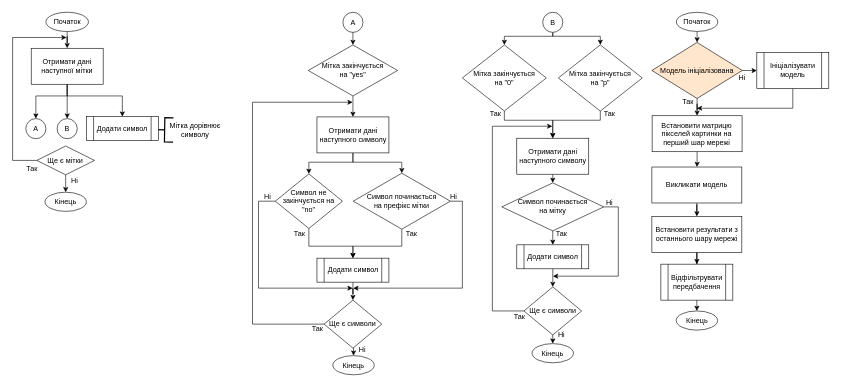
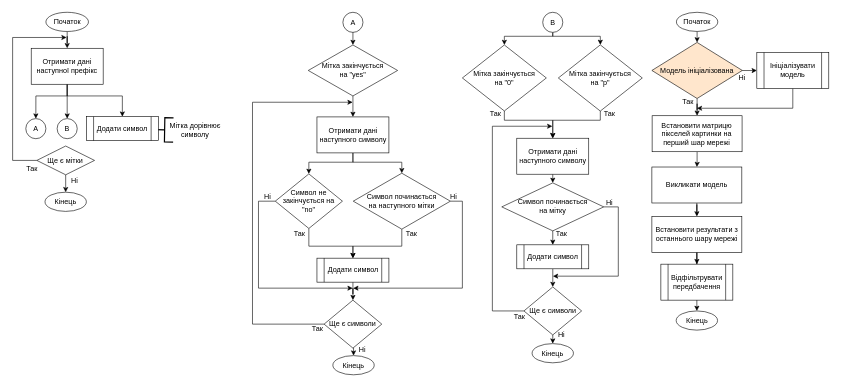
  <mxCell id="0" />
  <mxCell id="1" parent="0" />
  <mxCell id="2" style="edgeStyle=orthogonalEdgeStyle;rounded=0;orthogonalLoop=1;jettySize=auto;html=1;exitX=0.5;exitY=1;exitDx=0;exitDy=0;entryX=0.5;entryY=0;entryDx=0;entryDy=0;" parent="1" source="3" target="73" edge="1"><mxGeometry relative="1" as="geometry"><mxPoint x="587.495" y="200" as="targetPoint" /></mxGeometry></mxCell>
  <mxCell id="3" value="&lt;div&gt;Мітка закінчується&lt;/div&gt;&lt;div&gt;на &quot;yes&quot;&lt;/div&gt;" style="rhombus;whiteSpace=wrap;html=1;" parent="1" vertex="1"><mxGeometry x="513" y="74.5" width="149" height="85" as="geometry" /></mxCell>
  <mxCell id="4" style="edgeStyle=orthogonalEdgeStyle;rounded=0;orthogonalLoop=1;jettySize=auto;html=1;exitX=0;exitY=0.5;exitDx=0;exitDy=0;" edge="1" parent="1" source="6"><mxGeometry relative="1" as="geometry"><mxPoint x="587" y="480" as="targetPoint" /><Array as="points"><mxPoint x="430" y="335" /><mxPoint x="430" y="480" /></Array></mxGeometry></mxCell>
  <mxCell id="5" style="edgeStyle=orthogonalEdgeStyle;rounded=0;orthogonalLoop=1;jettySize=auto;html=1;entryX=0.5;entryY=0;entryDx=0;entryDy=0;" edge="1" parent="1" source="6" target="79"><mxGeometry relative="1" as="geometry"><Array as="points"><mxPoint x="514" y="410" /><mxPoint x="587" y="410" /></Array></mxGeometry></mxCell>
  <mxCell id="6" value="Символ не закінчується на &quot;no&quot;" style="rhombus;whiteSpace=wrap;html=1;" parent="1" vertex="1"><mxGeometry x="458" y="289.47" width="112" height="91" as="geometry" /></mxCell>
  <mxCell id="7" style="edgeStyle=orthogonalEdgeStyle;rounded=0;orthogonalLoop=1;jettySize=auto;html=1;exitX=1;exitY=0.5;exitDx=0;exitDy=0;" edge="1" parent="1" source="9"><mxGeometry relative="1" as="geometry"><mxPoint x="588" y="480" as="targetPoint" /><Array as="points"><mxPoint x="770" y="335" /><mxPoint x="770" y="480" /></Array></mxGeometry></mxCell>
  <mxCell id="8" style="edgeStyle=orthogonalEdgeStyle;rounded=0;orthogonalLoop=1;jettySize=auto;html=1;entryX=0.5;entryY=0;entryDx=0;entryDy=0;" edge="1" parent="1" source="9" target="79"><mxGeometry relative="1" as="geometry"><Array as="points"><mxPoint x="669" y="410" /><mxPoint x="587" y="410" /></Array></mxGeometry></mxCell>
- <mxCell id="9" value="&lt;div&gt;Символ починається&lt;/div&gt;&lt;div&gt;на префікс мітки&lt;/div&gt;" style="rhombus;whiteSpace=wrap;html=1;" parent="1" vertex="1"><mxGeometry x="588" y="288.34" width="162" height="93.26" as="geometry" /></mxCell>
+ <mxCell id="9" value="&lt;div&gt;Символ починається&lt;/div&gt;&lt;div&gt;на наступного мітки&lt;/div&gt;" style="rhombus;whiteSpace=wrap;html=1;" parent="1" vertex="1"><mxGeometry x="588" y="288.34" width="162" height="93.26" as="geometry" /></mxCell>
  <mxCell id="10" style="edgeStyle=orthogonalEdgeStyle;rounded=0;orthogonalLoop=1;jettySize=auto;html=1;entryX=0.5;entryY=0;entryDx=0;entryDy=0;exitX=0.5;exitY=1;exitDx=0;exitDy=0;" parent="1" source="84" target="3" edge="1"><mxGeometry relative="1" as="geometry"><mxPoint x="610" y="52" as="sourcePoint" /><Array as="points"><mxPoint x="588" y="52" /><mxPoint x="588" y="52" /></Array></mxGeometry></mxCell>
  <mxCell id="11" value="" style="edgeStyle=orthogonalEdgeStyle;rounded=0;orthogonalLoop=1;jettySize=auto;html=1;exitX=0.5;exitY=1;exitDx=0;exitDy=0;" parent="1" source="79" target="34" edge="1"><mxGeometry relative="1" as="geometry"><mxPoint x="585.5" y="482" as="sourcePoint" /></mxGeometry></mxCell>
  <mxCell id="12" value="Так" style="text;html=1;align=center;verticalAlign=middle;resizable=0;points=[];autosize=1;" parent="1" vertex="1"><mxGeometry x="483" y="380.47" width="30" height="20" as="geometry" /></mxCell>
  <mxCell id="13" value="Так" style="text;html=1;align=center;verticalAlign=middle;resizable=0;points=[];autosize=1;" parent="1" vertex="1"><mxGeometry x="670" y="380.47" width="30" height="20" as="geometry" /></mxCell>
  <mxCell id="14" value="Ні" style="text;html=1;align=center;verticalAlign=middle;resizable=0;points=[];autosize=1;" parent="1" vertex="1"><mxGeometry x="740" y="318" width="30" height="20" as="geometry" /></mxCell>
  <mxCell id="15" style="edgeStyle=orthogonalEdgeStyle;rounded=0;orthogonalLoop=1;jettySize=auto;html=1;entryX=0.5;entryY=0;entryDx=0;entryDy=0;exitX=0.5;exitY=1;exitDx=0;exitDy=0;" edge="1" parent="1" source="73" target="9"><mxGeometry relative="1" as="geometry"><mxPoint x="587" y="270" as="sourcePoint" /><Array as="points"><mxPoint x="587" y="270" /><mxPoint x="669" y="270" /></Array></mxGeometry></mxCell>
  <mxCell id="16" value="Ні" style="text;html=1;align=center;verticalAlign=middle;resizable=0;points=[];autosize=1;" parent="1" vertex="1"><mxGeometry x="588" y="572.5" width="30" height="20" as="geometry" /></mxCell>
  <mxCell id="17" value="Так" style="text;html=1;align=center;verticalAlign=middle;resizable=0;points=[];autosize=1;" parent="1" vertex="1"><mxGeometry x="513" y="538" width="30" height="20" as="geometry" /></mxCell>
  <mxCell id="18" style="edgeStyle=orthogonalEdgeStyle;rounded=0;orthogonalLoop=1;jettySize=auto;html=1;exitX=0.5;exitY=1;exitDx=0;exitDy=0;entryX=0.5;entryY=0;entryDx=0;entryDy=0;" edge="1" parent="1" source="19" target="77"><mxGeometry relative="1" as="geometry"><mxPoint x="920.72" y="232" as="targetPoint" /><Array as="points"><mxPoint x="1000" y="200" /><mxPoint x="921" y="200" /></Array></mxGeometry></mxCell>
  <mxCell id="19" value="&lt;div&gt;Мітка закінчується&lt;/div&gt;&lt;div&gt;на &quot;p&quot;&lt;/div&gt;" style="rhombus;whiteSpace=wrap;html=1;" parent="1" vertex="1"><mxGeometry x="930" y="74.34" width="140" height="110.36" as="geometry" /></mxCell>
  <mxCell id="20" style="edgeStyle=orthogonalEdgeStyle;rounded=0;orthogonalLoop=1;jettySize=auto;html=1;exitX=1;exitY=0.5;exitDx=0;exitDy=0;" parent="1" source="21" edge="1"><mxGeometry relative="1" as="geometry"><mxPoint x="921" y="460" as="targetPoint" /><Array as="points"><mxPoint x="1030" y="344" /><mxPoint x="1030" y="460" /></Array></mxGeometry></mxCell>
  <mxCell id="21" value="&lt;div&gt;Символ починається&lt;/div&gt;&lt;div&gt;на мітку&lt;/div&gt;" style="rhombus;whiteSpace=wrap;html=1;" parent="1" vertex="1"><mxGeometry x="835.69" y="304.47" width="170.06" height="80" as="geometry" /></mxCell>
  <mxCell id="22" style="edgeStyle=orthogonalEdgeStyle;rounded=0;orthogonalLoop=1;jettySize=auto;html=1;entryX=0.5;entryY=0;entryDx=0;entryDy=0;" edge="1" parent="1" target="75"><mxGeometry relative="1" as="geometry"><mxPoint x="920.72" y="50" as="sourcePoint" /><Array as="points"><mxPoint x="921" y="60" /><mxPoint x="840" y="60" /></Array></mxGeometry></mxCell>
  <mxCell id="23" style="edgeStyle=orthogonalEdgeStyle;rounded=0;orthogonalLoop=1;jettySize=auto;html=1;entryX=0.5;entryY=0;entryDx=0;entryDy=0;exitX=0.5;exitY=1;exitDx=0;exitDy=0;" edge="1" parent="1" source="85" target="19"><mxGeometry relative="1" as="geometry"><mxPoint x="920.72" y="50" as="sourcePoint" /><Array as="points"><mxPoint x="921" y="60" /><mxPoint x="1000" y="60" /></Array></mxGeometry></mxCell>
  <mxCell id="24" value="" style="endArrow=classic;html=1;exitX=0.5;exitY=1;exitDx=0;exitDy=0;entryX=0.5;entryY=0;entryDx=0;entryDy=0;" parent="1" source="21" target="81" edge="1"><mxGeometry width="50" height="50" relative="1" as="geometry"><mxPoint x="949.94" y="596.47" as="sourcePoint" /><mxPoint x="920.72" y="407.74" as="targetPoint" /></mxGeometry></mxCell>
  <mxCell id="25" value="Так" style="text;html=1;align=center;verticalAlign=middle;resizable=0;points=[];autosize=1;" parent="1" vertex="1"><mxGeometry x="850" y="518" width="30" height="20" as="geometry" /></mxCell>
  <mxCell id="26" value="" style="endArrow=classic;html=1;exitX=0.5;exitY=1;exitDx=0;exitDy=0;entryX=0.5;entryY=0;entryDx=0;entryDy=0;" parent="1" source="77" target="21" edge="1"><mxGeometry width="50" height="50" relative="1" as="geometry"><mxPoint x="920.72" y="302" as="sourcePoint" /><mxPoint x="915.095" y="350.07" as="targetPoint" /></mxGeometry></mxCell>
  <mxCell id="27" value="Ні" style="text;html=1;align=center;verticalAlign=middle;resizable=0;points=[];autosize=1;" parent="1" vertex="1"><mxGeometry x="1000" y="328.47" width="30" height="20" as="geometry" /></mxCell>
  <mxCell id="28" value="Так" style="text;html=1;align=center;verticalAlign=middle;resizable=0;points=[];autosize=1;" parent="1" vertex="1"><mxGeometry x="810" y="179.5" width="30" height="20" as="geometry" /></mxCell>
  <mxCell id="29" style="edgeStyle=orthogonalEdgeStyle;rounded=0;orthogonalLoop=1;jettySize=auto;html=1;exitX=0.5;exitY=1;exitDx=0;exitDy=0;entryX=0.5;entryY=0;entryDx=0;entryDy=0;" parent="1" source="30" target="63" edge="1"><mxGeometry relative="1" as="geometry"><mxPoint x="921" y="640" as="targetPoint" /><Array as="points" /></mxGeometry></mxCell>
  <mxCell id="30" value="Ще є символи" style="rhombus;whiteSpace=wrap;html=1;" parent="1" vertex="1"><mxGeometry x="872.64" y="478" width="96.22" height="80" as="geometry" /></mxCell>
  <mxCell id="31" style="edgeStyle=orthogonalEdgeStyle;rounded=0;orthogonalLoop=1;jettySize=auto;html=1;exitX=0;exitY=0.5;exitDx=0;exitDy=0;" parent="1" source="30" edge="1"><mxGeometry relative="1" as="geometry"><mxPoint x="570" y="710" as="sourcePoint" /><mxPoint x="920" y="210" as="targetPoint" /><Array as="points"><mxPoint x="820" y="518" /><mxPoint x="820" y="210" /></Array></mxGeometry></mxCell>
  <mxCell id="32" value="" style="edgeStyle=orthogonalEdgeStyle;rounded=0;orthogonalLoop=1;jettySize=auto;html=1;exitX=0.5;exitY=1;exitDx=0;exitDy=0;entryX=0.5;entryY=0;entryDx=0;entryDy=0;" parent="1" source="34" target="61" edge="1"><mxGeometry relative="1" as="geometry"><mxPoint x="583" y="670" as="targetPoint" /></mxGeometry></mxCell>
  <mxCell id="33" style="edgeStyle=orthogonalEdgeStyle;rounded=0;orthogonalLoop=1;jettySize=auto;html=1;exitX=0;exitY=0.5;exitDx=0;exitDy=0;" edge="1" parent="1" source="34"><mxGeometry relative="1" as="geometry"><mxPoint x="587" y="170" as="targetPoint" /><Array as="points"><mxPoint x="420" y="540" /><mxPoint x="420" y="170" /></Array></mxGeometry></mxCell>
  <mxCell id="34" value="Ще є символи" style="rhombus;whiteSpace=wrap;html=1;" parent="1" vertex="1"><mxGeometry x="539.39" y="500" width="96.22" height="80" as="geometry" /></mxCell>
  <mxCell id="35" style="edgeStyle=orthogonalEdgeStyle;rounded=0;orthogonalLoop=1;jettySize=auto;html=1;exitX=0;exitY=0.5;exitDx=0;exitDy=0;" parent="1" source="37" edge="1"><mxGeometry relative="1" as="geometry"><mxPoint x="110" y="62" as="targetPoint" /><Array as="points"><mxPoint x="20" y="267" /><mxPoint x="20" y="62" /></Array></mxGeometry></mxCell>
  <mxCell id="36" style="edgeStyle=orthogonalEdgeStyle;rounded=0;orthogonalLoop=1;jettySize=auto;html=1;exitX=0.5;exitY=1;exitDx=0;exitDy=0;entryX=0.5;entryY=0;entryDx=0;entryDy=0;" edge="1" parent="1" source="37" target="42"><mxGeometry relative="1" as="geometry" /></mxCell>
  <mxCell id="37" value="Ще є мітки" style="rhombus;whiteSpace=wrap;html=1;" parent="1" vertex="1"><mxGeometry x="60.39" y="243" width="96.22" height="48" as="geometry" /></mxCell>
  <mxCell id="38" style="edgeStyle=orthogonalEdgeStyle;rounded=0;orthogonalLoop=1;jettySize=auto;html=1;entryX=0.5;entryY=0;entryDx=0;entryDy=0;" parent="1" source="39" target="69" edge="1"><mxGeometry relative="1" as="geometry"><mxPoint x="140" y="62" as="targetPoint" /></mxGeometry></mxCell>
  <mxCell id="39" value="Початок" style="ellipse;whiteSpace=wrap;html=1;" parent="1" vertex="1"><mxGeometry x="75.5" width="71" height="32" as="geometry" y="20" /></mxCell>
  <mxCell id="40" value="Так" style="text;html=1;align=center;verticalAlign=middle;resizable=0;points=[];autosize=1;" parent="1" vertex="1"><mxGeometry x="36.5" y="271" width="30" height="20" as="geometry" /></mxCell>
  <mxCell id="41" value="Ні" style="text;html=1;align=center;verticalAlign=middle;resizable=0;points=[];autosize=1;" parent="1" vertex="1"><mxGeometry x="107.5" y="291" width="30" height="20" as="geometry" /></mxCell>
  <mxCell id="42" value="&lt;div&gt;Кінець&lt;/div&gt;" style="ellipse;whiteSpace=wrap;html=1;" parent="1" vertex="1"><mxGeometry x="74" y="320" width="69" height="32" as="geometry" /></mxCell>
  <mxCell id="43" style="edgeStyle=orthogonalEdgeStyle;rounded=0;orthogonalLoop=1;jettySize=auto;html=1;entryX=0.5;entryY=0;entryDx=0;entryDy=0;exitX=0.5;exitY=1;exitDx=0;exitDy=0;" parent="1" source="64" target="46" edge="1"><mxGeometry relative="1" as="geometry"><Array as="points"><mxPoint x="1161" y="60" /><mxPoint x="1161" y="60" /></Array><mxPoint x="1101" y="61" as="sourcePoint" /></mxGeometry></mxCell>
  <mxCell id="44" style="edgeStyle=orthogonalEdgeStyle;rounded=0;orthogonalLoop=1;jettySize=auto;html=1;entryX=0.5;entryY=0;entryDx=0;entryDy=0;" parent="1" source="46" target="48" edge="1"><mxGeometry relative="1" as="geometry"><mxPoint x="1161" y="284" as="targetPoint" /></mxGeometry></mxCell>
  <mxCell id="45" style="edgeStyle=orthogonalEdgeStyle;rounded=0;orthogonalLoop=1;jettySize=auto;html=1;entryX=0;entryY=0.5;entryDx=0;entryDy=0;" parent="1" source="46" target="50" edge="1"><mxGeometry relative="1" as="geometry" /></mxCell>
  <mxCell id="46" value="Модель ініціалізована" style="rhombus;whiteSpace=wrap;html=1;fillColor=#ffe6cc;" parent="1" vertex="1"><mxGeometry x="1086.01" y="70.25" width="150.77" height="93.5" as="geometry" /></mxCell>
  <mxCell id="47" style="edgeStyle=orthogonalEdgeStyle;rounded=0;orthogonalLoop=1;jettySize=auto;html=1;entryX=0.5;entryY=0;entryDx=0;entryDy=0;" parent="1" source="48" target="52" edge="1"><mxGeometry relative="1" as="geometry" /></mxCell>
  <mxCell id="48" value="Встановити матрицю пікселей картинки на перший шар мережі" style="rounded=0;whiteSpace=wrap;html=1;" parent="1" vertex="1"><mxGeometry x="1086.39" y="192.5" width="150" height="60" as="geometry" /></mxCell>
  <mxCell id="49" style="edgeStyle=orthogonalEdgeStyle;rounded=0;orthogonalLoop=1;jettySize=auto;html=1;exitX=0.5;exitY=1;exitDx=0;exitDy=0;" parent="1" source="50" edge="1"><mxGeometry relative="1" as="geometry"><mxPoint x="1161" y="180" as="targetPoint" /><Array as="points"><mxPoint x="1321" y="180" /><mxPoint x="1161" y="180" /></Array></mxGeometry></mxCell>
  <mxCell id="50" value="&lt;div&gt;Ініціалізувати модель&lt;/div&gt;" style="shape=process;whiteSpace=wrap;html=1;backgroundOutline=1;" parent="1" vertex="1"><mxGeometry x="1261" y="87" width="120" height="60" as="geometry" /></mxCell>
  <mxCell id="51" style="edgeStyle=orthogonalEdgeStyle;rounded=0;orthogonalLoop=1;jettySize=auto;html=1;entryX=0.5;entryY=0;entryDx=0;entryDy=0;" parent="1" source="52" target="54" edge="1"><mxGeometry relative="1" as="geometry" /></mxCell>
  <mxCell id="52" value="Викликати модель" style="rounded=0;whiteSpace=wrap;html=1;" parent="1" vertex="1"><mxGeometry x="1086" y="278" width="150" height="60" as="geometry" /></mxCell>
  <mxCell id="53" style="edgeStyle=orthogonalEdgeStyle;rounded=0;orthogonalLoop=1;jettySize=auto;html=1;entryX=0.5;entryY=0;entryDx=0;entryDy=0;" parent="1" source="54" target="55" edge="1"><mxGeometry relative="1" as="geometry" /></mxCell>
  <mxCell id="54" value="Встановити результати з останнього шару мережі" style="rounded=0;whiteSpace=wrap;html=1;" parent="1" vertex="1"><mxGeometry x="1086.01" y="360.47" width="150" height="60" as="geometry" /></mxCell>
  <mxCell id="55" value="&lt;div&gt;Відфільтрувати&lt;/div&gt;&lt;div&gt;передбачення&lt;br&gt;&lt;/div&gt;" style="shape=process;whiteSpace=wrap;html=1;backgroundOutline=1;" parent="1" vertex="1"><mxGeometry x="1101" y="440" width="120" height="60" as="geometry" /></mxCell>
  <mxCell id="56" value="" style="endArrow=classic;html=1;exitX=0.5;exitY=1;exitDx=0;exitDy=0;entryX=0.5;entryY=0;entryDx=0;entryDy=0;" parent="1" source="55" target="65" edge="1"><mxGeometry width="50" height="50" relative="1" as="geometry"><mxPoint x="1131" y="379" as="sourcePoint" /><mxPoint x="1161" y="520" as="targetPoint" /></mxGeometry></mxCell>
  <mxCell id="57" value="Ні" style="text;html=1;align=center;verticalAlign=middle;resizable=0;points=[];autosize=1;" parent="1" vertex="1"><mxGeometry x="1221" y="120" width="30" height="20" as="geometry" /></mxCell>
  <mxCell id="58" value="Так" style="text;html=1;align=center;verticalAlign=middle;resizable=0;points=[];autosize=1;" parent="1" vertex="1"><mxGeometry x="919.94" y="380.47" width="30" height="20" as="geometry" /></mxCell>
  <mxCell id="59" value="Так" style="text;html=1;align=center;verticalAlign=middle;resizable=0;points=[];autosize=1;" parent="1" vertex="1"><mxGeometry x="1131" y="159.5" width="30" height="20" as="geometry" /></mxCell>
  <mxCell id="60" value="Ні" style="text;html=1;align=center;verticalAlign=middle;resizable=0;points=[];autosize=1;" parent="1" vertex="1"><mxGeometry x="919.94" y="548" width="30" height="20" as="geometry" /></mxCell>
  <mxCell id="61" value="&lt;div&gt;Кінець&lt;/div&gt;" style="ellipse;whiteSpace=wrap;html=1;" vertex="1" parent="1"><mxGeometry x="554" y="592.5" width="69" height="32" as="geometry" /></mxCell>
  <mxCell id="62" value="Ні" style="text;html=1;align=center;verticalAlign=middle;resizable=0;points=[];autosize=1;" vertex="1" parent="1"><mxGeometry x="430" y="318" width="30" height="20" as="geometry" /></mxCell>
  <mxCell id="63" value="&lt;div&gt;Кінець&lt;/div&gt;" style="ellipse;whiteSpace=wrap;html=1;" vertex="1" parent="1"><mxGeometry x="886.22" y="572.5" width="69" height="32" as="geometry" /></mxCell>
  <mxCell id="64" value="Початок" style="ellipse;whiteSpace=wrap;html=1;" vertex="1" parent="1"><mxGeometry x="1126.9" width="69" height="32" as="geometry" y="20" /></mxCell>
  <mxCell id="65" value="&lt;div&gt;Кінець&lt;/div&gt;" style="ellipse;whiteSpace=wrap;html=1;" vertex="1" parent="1"><mxGeometry x="1126.51" y="518" width="69" height="32" as="geometry" /></mxCell>
  <mxCell id="66" style="edgeStyle=orthogonalEdgeStyle;rounded=0;orthogonalLoop=1;jettySize=auto;html=1;exitX=0.5;exitY=1;exitDx=0;exitDy=0;entryX=0.5;entryY=0;entryDx=0;entryDy=0;" edge="1" parent="1" source="69" target="83"><mxGeometry relative="1" as="geometry"><mxPoint x="111" y="198.03" as="targetPoint" /></mxGeometry></mxCell>
  <mxCell id="67" style="edgeStyle=orthogonalEdgeStyle;rounded=0;orthogonalLoop=1;jettySize=auto;html=1;exitX=0.5;exitY=1;exitDx=0;exitDy=0;entryX=0.5;entryY=0;entryDx=0;entryDy=0;" edge="1" parent="1" source="69" target="78"><mxGeometry relative="1" as="geometry"><mxPoint x="202.75" y="197.87" as="targetPoint" /><Array as="points"><mxPoint x="111" y="159.53" /><mxPoint x="203" y="159.53" /></Array></mxGeometry></mxCell>
  <mxCell id="68" style="edgeStyle=orthogonalEdgeStyle;rounded=0;orthogonalLoop=1;jettySize=auto;html=1;entryX=0.5;entryY=0;entryDx=0;entryDy=0;" edge="1" parent="1" source="69" target="82"><mxGeometry relative="1" as="geometry"><Array as="points"><mxPoint x="111" y="159.53" /><mxPoint x="59" y="159.53" /></Array></mxGeometry></mxCell>
- <mxCell id="69" value="&lt;div&gt;Отримати дані&lt;/div&gt;&lt;div&gt;наступної мітки  &lt;/div&gt;" style="rounded=0;whiteSpace=wrap;html=1;" vertex="1" parent="1"><mxGeometry x="51" y="80" width="120" height="60" as="geometry" /></mxCell>
+ <mxCell id="69" value="&lt;div&gt;Отримати дані&lt;/div&gt;&lt;div&gt;наступної префікс  &lt;/div&gt;" style="rounded=0;whiteSpace=wrap;html=1;" vertex="1" parent="1"><mxGeometry x="51" y="80" width="120" height="60" as="geometry" /></mxCell>
  <mxCell id="70" value="" style="strokeWidth=2;html=1;shape=mxgraph.flowchart.annotation_2;align=left;labelPosition=right;pointerEvents=1;rotation=1;" vertex="1" parent="1"><mxGeometry x="259" y="195.75" width="29" height="40.5" as="geometry" /></mxCell>
  <mxCell id="71" value="&lt;div&gt;Мітка дорівнює&lt;/div&gt;&lt;div&gt;символу&lt;/div&gt;" style="text;html=1;align=center;verticalAlign=middle;resizable=0;points=[];autosize=1;" vertex="1" parent="1"><mxGeometry x="274" y="201" width="100" height="30" as="geometry" /></mxCell>
  <mxCell id="72" style="edgeStyle=orthogonalEdgeStyle;rounded=0;orthogonalLoop=1;jettySize=auto;html=1;exitX=0.5;exitY=1;exitDx=0;exitDy=0;entryX=0.5;entryY=0;entryDx=0;entryDy=0;" edge="1" parent="1" source="73" target="6"><mxGeometry relative="1" as="geometry"><Array as="points"><mxPoint x="587" y="270" /><mxPoint x="514" y="270" /></Array></mxGeometry></mxCell>
  <mxCell id="73" value="&lt;div&gt;Отримати дані&lt;/div&gt;&lt;div&gt;наступного символу&lt;/div&gt;" style="rounded=0;whiteSpace=wrap;html=1;" vertex="1" parent="1"><mxGeometry x="527.5" y="194.47" width="120" height="60" as="geometry" /></mxCell>
  <mxCell id="74" style="edgeStyle=orthogonalEdgeStyle;rounded=0;orthogonalLoop=1;jettySize=auto;html=1;entryX=0.5;entryY=0;entryDx=0;entryDy=0;" edge="1" parent="1" source="75" target="77"><mxGeometry relative="1" as="geometry"><mxPoint x="920.72" y="232" as="targetPoint" /><Array as="points"><mxPoint x="840" y="200" /><mxPoint x="921" y="200" /></Array></mxGeometry></mxCell>
  <mxCell id="75" value="&lt;div&gt;Мітка закінчується&lt;/div&gt;&lt;div&gt;на &quot;0&quot;&lt;br&gt;&lt;/div&gt;" style="rhombus;whiteSpace=wrap;html=1;" vertex="1" parent="1"><mxGeometry x="770" y="74.5" width="140" height="110.03" as="geometry" /></mxCell>
  <mxCell id="76" value="Так" style="text;html=1;align=center;verticalAlign=middle;resizable=0;points=[];autosize=1;" vertex="1" parent="1"><mxGeometry x="999.94" y="179.5" width="30" height="20" as="geometry" /></mxCell>
  <mxCell id="77" value="&lt;div&gt;Отримати дані&lt;/div&gt;&lt;div&gt;наступного символу&lt;/div&gt;" style="rounded=0;whiteSpace=wrap;html=1;" vertex="1" parent="1"><mxGeometry x="860.72" y="230" width="120" height="60" as="geometry" /></mxCell>
  <mxCell id="78" value="Додати символ" style="shape=process;whiteSpace=wrap;html=1;backgroundOutline=1;" vertex="1" parent="1"><mxGeometry x="143" y="194.03" width="120" height="40" as="geometry" /></mxCell>
  <mxCell id="79" value="Додати символ" style="shape=process;whiteSpace=wrap;html=1;backgroundOutline=1;" vertex="1" parent="1"><mxGeometry x="527.5" y="430" width="120" height="40" as="geometry" /></mxCell>
  <mxCell id="80" style="edgeStyle=orthogonalEdgeStyle;rounded=0;orthogonalLoop=1;jettySize=auto;html=1;exitX=0.5;exitY=1;exitDx=0;exitDy=0;entryX=0.5;entryY=0;entryDx=0;entryDy=0;" edge="1" parent="1" source="81" target="30"><mxGeometry relative="1" as="geometry" /></mxCell>
  <mxCell id="81" value="Додати символ" style="shape=process;whiteSpace=wrap;html=1;backgroundOutline=1;" vertex="1" parent="1"><mxGeometry x="860.75" y="407.74" width="120" height="40" as="geometry" /></mxCell>
  <mxCell id="82" value="А" style="ellipse;whiteSpace=wrap;html=1;aspect=fixed;" vertex="1" parent="1"><mxGeometry x="42" y="197.28" width="33.5" height="33.5" as="geometry" /></mxCell>
  <mxCell id="83" value="B" style="ellipse;whiteSpace=wrap;html=1;aspect=fixed;" vertex="1" parent="1"><mxGeometry x="94.25" y="197.28" width="33.5" height="33.5" as="geometry" /></mxCell>
  <mxCell id="84" value="А" style="ellipse;whiteSpace=wrap;html=1;aspect=fixed;" vertex="1" parent="1"><mxGeometry x="570.75" width="33.5" height="33.5" as="geometry" y="20" /></mxCell>
  <mxCell id="85" value="B" style="ellipse;whiteSpace=wrap;html=1;aspect=fixed;" vertex="1" parent="1"><mxGeometry x="903.97" width="33.5" height="33.5" as="geometry" y="20" /></mxCell>
